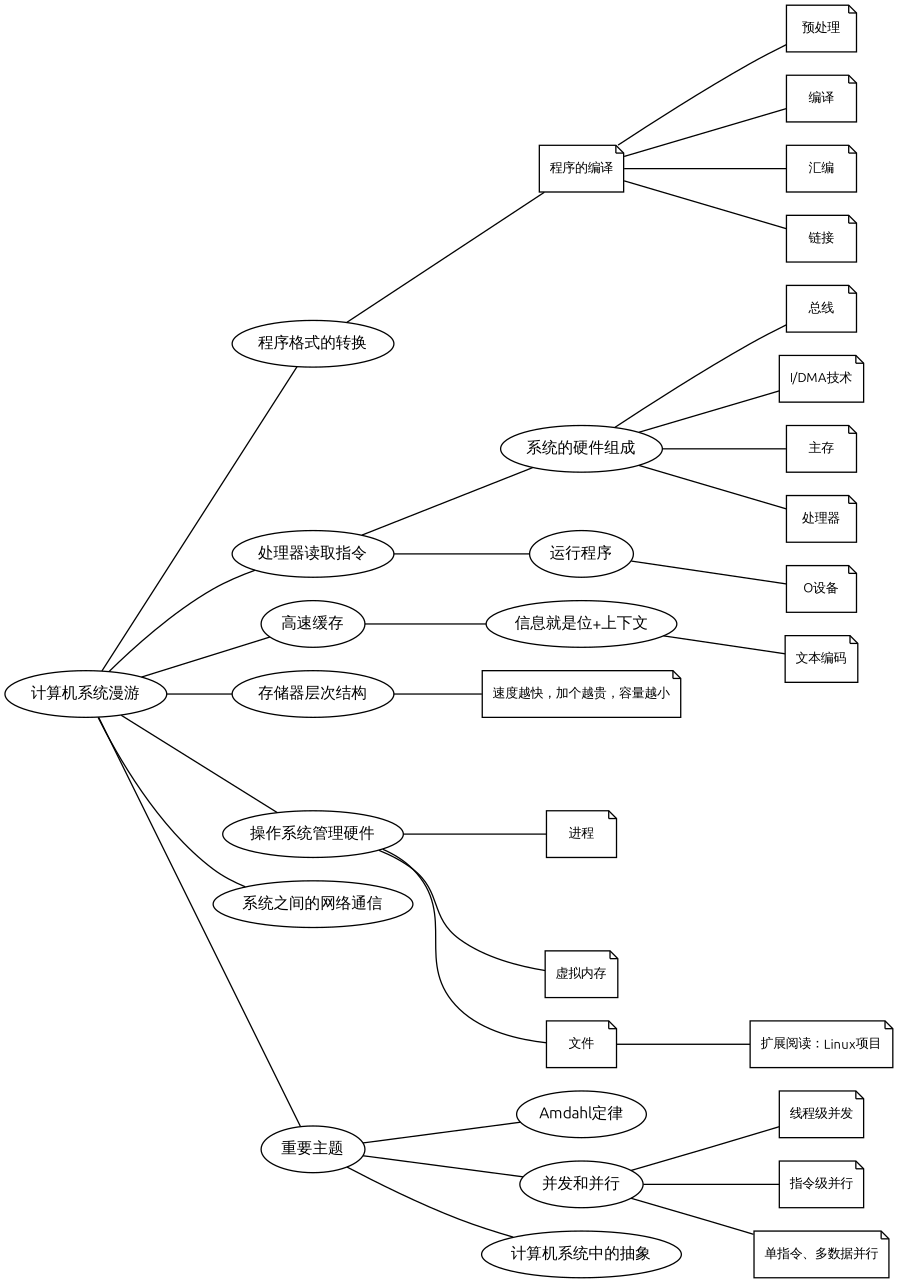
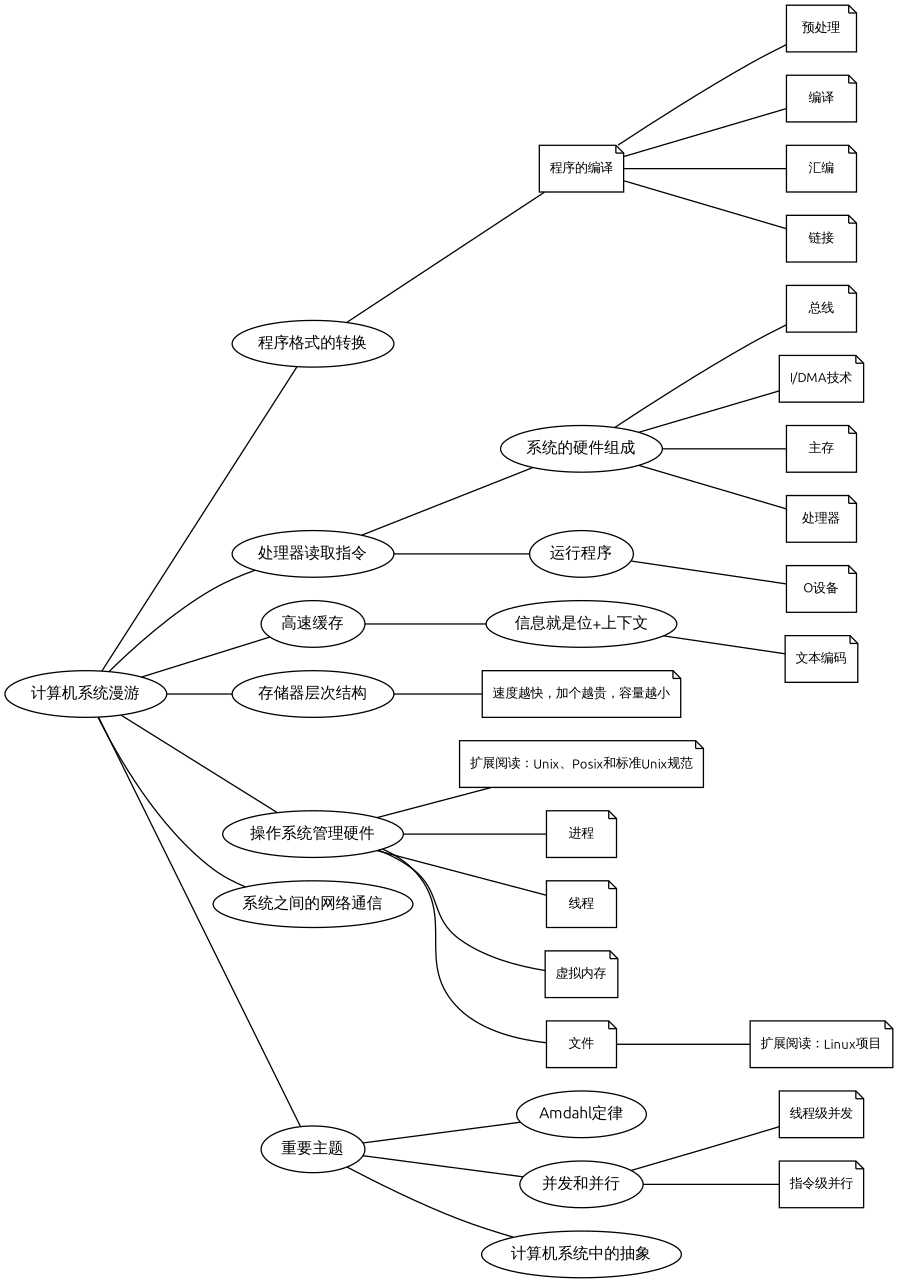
  graph {
    fontname=Ubuntu
    rankdir=LR
    node [fontname=Ubuntu fontsize=10 shape=note]
    edge [arrowhead=none constraint=true fontname=Ubuntu weight=1000]
    n1 [fontsize=12 height=0.5 label="计算机系统漫游" shape=""]
    n2 [fontsize=12 height=0.5 label="程序格式的转换" shape=""]
    n3 [fontsize=12 height=0.5 label="处理器读取指令" shape=""]
    n4 [fontsize=12 height=0.5 label="高速缓存" shape=""]
    n5 [fontsize=12 height=0.5 label="存储器层次结构" shape=""]
    n6 [fontsize=12 height=0.5 label="操作系统管理硬件" shape=""]
    n7 [fontsize=12 height=0.5 label="系统之间的网络通信" shape=""]
    n8 [fontsize=12 height=0.5 label="重要主题" shape=""]
    n9 [fontsize=12 height=0.5 label="信息就是位+上下文" shape=""]
    n10 [height=0.5 label="文本编码"]
    n11 [height=0.5 label="程序的编译"]
    n12 [fontsize=12 height=0.5 label="系统的硬件组成" shape=""]
    n13 [fontsize=12 height=0.5 label="运行程序" shape=""]
    n14 [height=0.5 label="速度越快，加个越贵，容量越小"]
+   n15 [height=0.5 label="扩展阅读：Unix、Posix和标准Unix规范"]
    n16 [height=0.5 label="进程"]
+   n17 [height=0.5 label="线程"]
    n18 [height=0.5 label="虚拟内存"]
    n19 [height=0.5 label="文件"]
    n20 [fontsize=12 height=0.5 label="Amdahl定律" shape=""]
    n21 [fontsize=12 height=0.5 label="并发和并行" shape=""]
    n22 [fontsize=12 height=0.5 label="计算机系统中的抽象" shape=""]
    n23 [height=0.5 label="预处理"]
    n24 [height=0.5 label="编译"]
    n25 [height=0.5 label="汇编"]
    n26 [height=0.5 label="链接"]
    n27 [height=0.5 label="总线"]
    n28 [height=0.5 label="I/DMA技术"]
    n29 [height=0.5 label="主存"]
    n30 [height=0.5 label="处理器"]
    n31 [height=0.5 label="O设备"]
    n32 [height=0.5 label="扩展阅读：Linux项目"]
    n33 [height=0.5 label="线程级并发"]
    n34 [height=0.5 label="指令级并行"]
-   n35 [height=0.5 label="单指令、多数据并行"]
    n1 -- n2
    n1 -- n3
    n1 -- n4
    n1 -- n5
    n1 -- n6
    n1 -- n7
    n1 -- n8
    n2 -- n11
    n3 -- n12
    n3 -- n13
    n4 -- n9
    n5 -- n14
+   n6 -- n15
    n6 -- n16
+   n6 -- n17
    n6 -- n18
    n6 -- n19
    n8 -- n20
    n8 -- n21
    n8 -- n22
    n9 -- n10
    n11 -- n23
    n11 -- n24
    n11 -- n25
    n11 -- n26
    n12 -- n27
    n12 -- n28
    n12 -- n29
    n12 -- n30
    n13 -- n31
    n19 -- n32
    n21 -- n33
    n21 -- n34
-   n21 -- n35
  }
